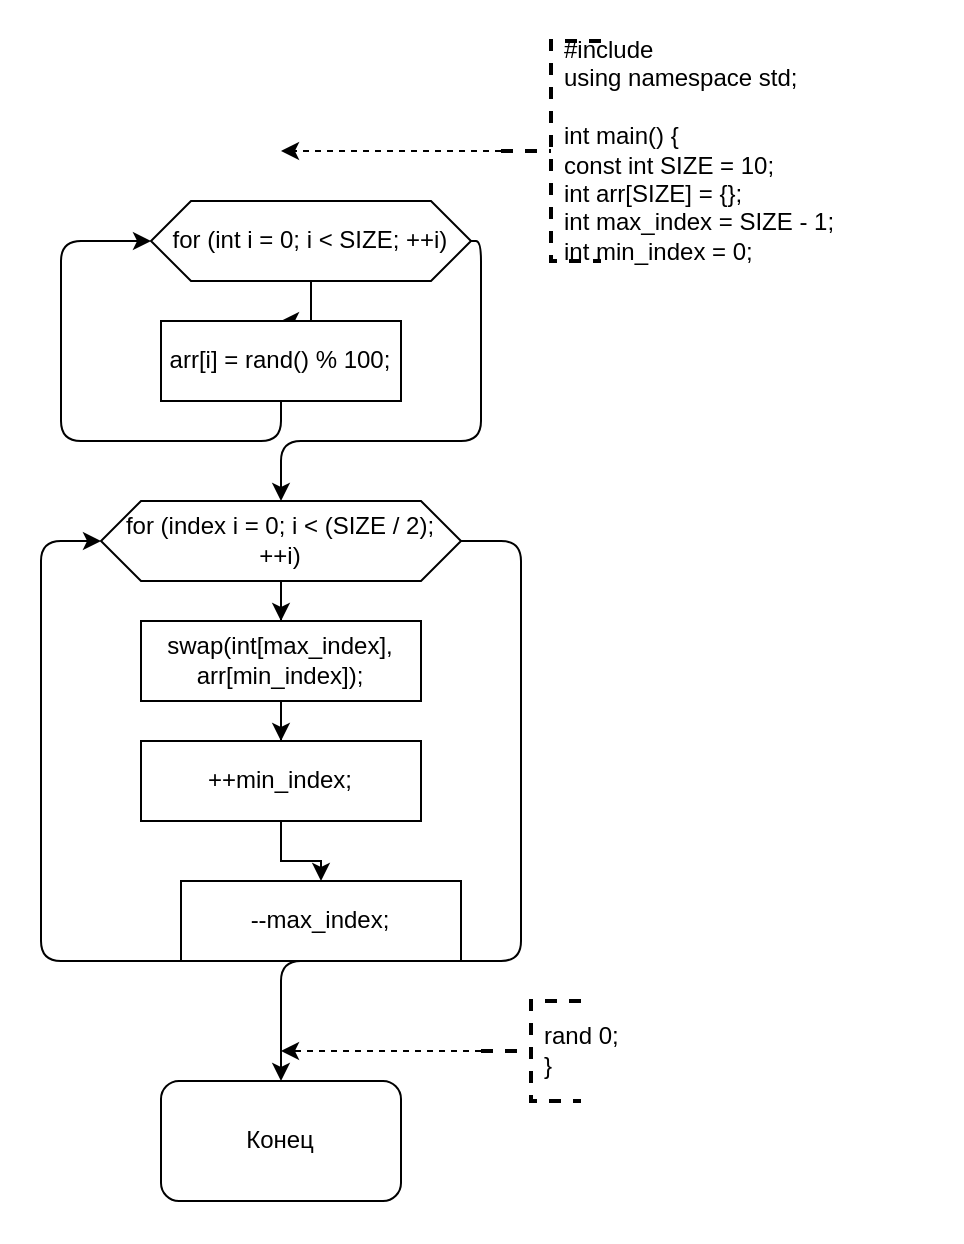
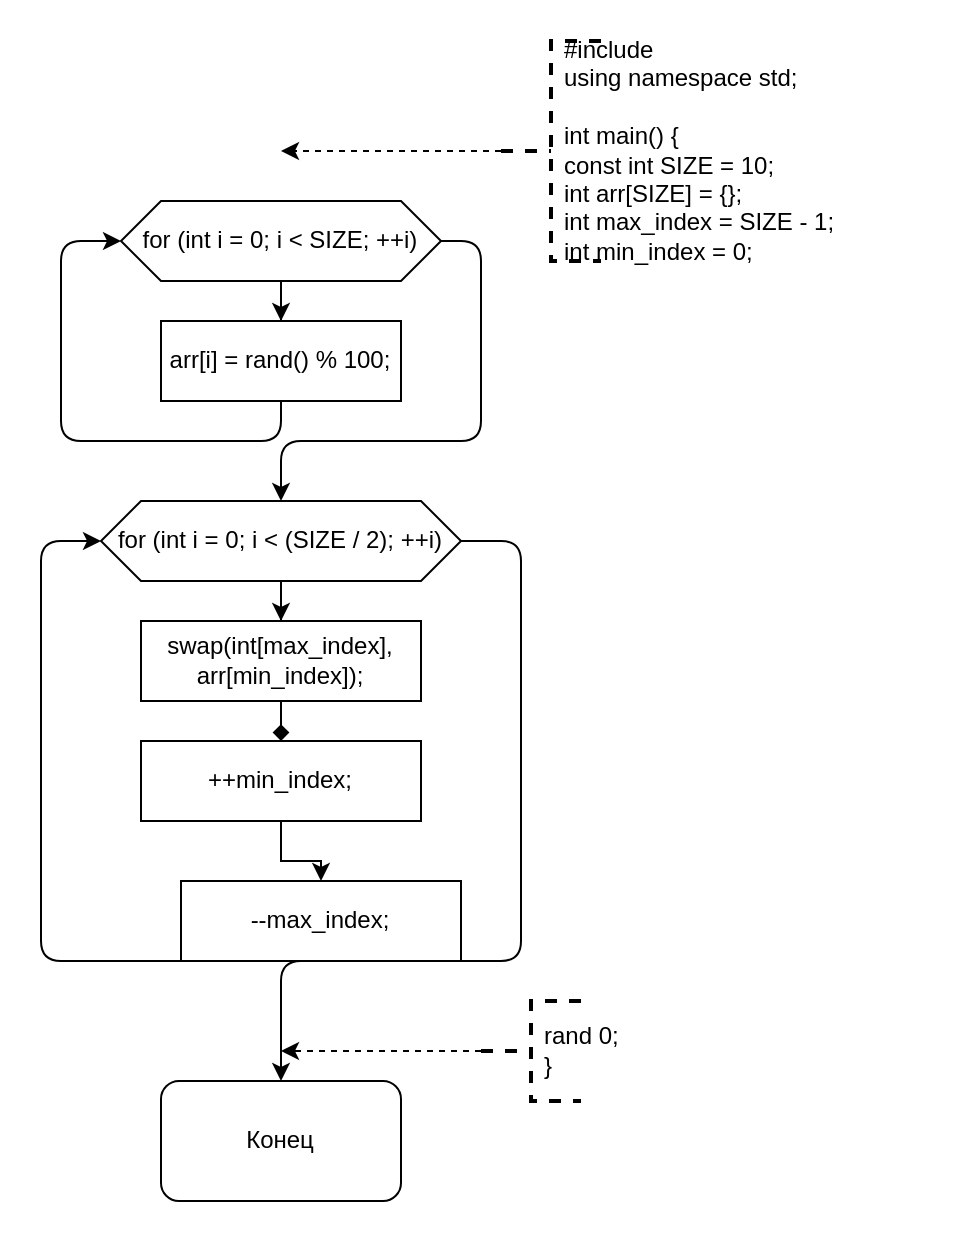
  <mxCell id="0" />
  <mxCell id="1" parent="0" />
  <mxCell id="2" style="edgeStyle=orthogonalEdgeStyle;rounded=0;orthogonalLoop=1;jettySize=auto;html=1;" edge="1" parent="1" source="3" target="4"><mxGeometry relative="1" as="geometry" /></mxCell>
- <mxCell id="3" value="for (int i = 0; i &amp;lt; SIZE; ++i)" style="shape=hexagon;perimeter=hexagonPerimeter2;whiteSpace=wrap;html=1;fixedSize=1;" vertex="1" parent="1"><mxGeometry x="75" y="100" width="160" height="40" as="geometry" /></mxCell>
+ <mxCell id="3" value="for (int i = 0; i &amp;lt; SIZE; ++i)" style="shape=hexagon;perimeter=hexagonPerimeter2;whiteSpace=wrap;html=1;fixedSize=1;" vertex="1" parent="1"><mxGeometry x="60" y="100" width="160" height="40" as="geometry" /></mxCell>
  <mxCell id="4" value="arr[i] = rand() % 100;" style="rounded=0;whiteSpace=wrap;html=1;" vertex="1" parent="1"><mxGeometry x="80" y="160" width="120" height="40" as="geometry" /></mxCell>
  <mxCell id="5" value="" style="endArrow=classic;html=1;exitX=0.5;exitY=1;exitDx=0;exitDy=0;entryX=0;entryY=0.5;entryDx=0;entryDy=0;" edge="1" parent="1" source="4" target="3"><mxGeometry width="50" height="50" relative="1" as="geometry"><mxPoint x="130" y="310" as="sourcePoint" /><mxPoint x="180" y="260" as="targetPoint" /><Array as="points"><mxPoint x="140" y="220" /><mxPoint x="30" y="220" /><mxPoint x="30" y="120" /></Array></mxGeometry></mxCell>
  <mxCell id="6" value="" style="endArrow=classic;html=1;exitX=1;exitY=0.5;exitDx=0;exitDy=0;" edge="1" parent="1" source="3"><mxGeometry width="50" height="50" relative="1" as="geometry"><mxPoint x="130" y="310" as="sourcePoint" /><mxPoint x="140" y="250" as="targetPoint" /><Array as="points"><mxPoint x="240" y="120" /><mxPoint x="240" y="220" /><mxPoint x="140" y="220" /></Array></mxGeometry></mxCell>
  <mxCell id="7" value="Конец" style="rounded=1;whiteSpace=wrap;html=1;" vertex="1" parent="1"><mxGeometry x="80" y="540" width="120" height="60" as="geometry" /></mxCell>
  <mxCell id="8" style="edgeStyle=orthogonalEdgeStyle;rounded=0;orthogonalLoop=1;jettySize=auto;html=1;dashed=1;" edge="1" parent="1" source="9"><mxGeometry relative="1" as="geometry"><mxPoint x="140" y="75" as="targetPoint" /></mxGeometry></mxCell>
  <mxCell id="9" value="" style="strokeWidth=2;html=1;shape=mxgraph.flowchart.annotation_2;align=left;labelPosition=right;pointerEvents=1;dashed=1;" vertex="1" parent="1"><mxGeometry x="250" y="20" width="50" height="110" as="geometry" /></mxCell>
  <mxCell id="10" value="#include&amp;nbsp;&lt;br&gt;using namespace std;&lt;br&gt;&lt;br&gt;int main() {&lt;br&gt;const int SIZE = 10;&lt;br&gt;int arr[SIZE] = {};&lt;br&gt;int max_index = SIZE - 1;&lt;br&gt;int min_index = 0;" style="text;html=1;strokeColor=none;fillColor=none;align=left;verticalAlign=middle;whiteSpace=wrap;rounded=0;dashed=1;" vertex="1" parent="1"><mxGeometry x="280" y="20" width="180" height="110" as="geometry" /></mxCell>
  <mxCell id="11" style="edgeStyle=orthogonalEdgeStyle;rounded=0;orthogonalLoop=1;jettySize=auto;html=1;dashed=1;" edge="1" parent="1" source="12"><mxGeometry relative="1" as="geometry"><mxPoint x="140" y="525" as="targetPoint" /></mxGeometry></mxCell>
  <mxCell id="12" value="" style="strokeWidth=2;html=1;shape=mxgraph.flowchart.annotation_2;align=left;labelPosition=right;pointerEvents=1;dashed=1;" vertex="1" parent="1"><mxGeometry x="240" y="500" width="50" height="50" as="geometry" /></mxCell>
  <mxCell id="13" value="rand 0;&lt;br&gt;}" style="text;html=1;strokeColor=none;fillColor=none;align=left;verticalAlign=middle;whiteSpace=wrap;rounded=0;dashed=1;" vertex="1" parent="1"><mxGeometry x="270" y="500" width="110" height="50" as="geometry" /></mxCell>
  <mxCell id="14" style="edgeStyle=orthogonalEdgeStyle;rounded=0;orthogonalLoop=1;jettySize=auto;html=1;" edge="1" parent="1" source="15" target="17"><mxGeometry relative="1" as="geometry" /></mxCell>
- <mxCell id="15" value="for (index i = 0; i &amp;lt; (SIZE / 2); ++i)" style="shape=hexagon;perimeter=hexagonPerimeter2;whiteSpace=wrap;html=1;fixedSize=1;" vertex="1" parent="1"><mxGeometry x="50" y="250" width="180" height="40" as="geometry" /></mxCell>
- <mxCell id="16" style="edgeStyle=orthogonalEdgeStyle;rounded=0;orthogonalLoop=1;jettySize=auto;html=1;" edge="1" parent="1" source="17" target="19"><mxGeometry relative="1" as="geometry" /></mxCell>
+ <mxCell id="15" value="for (int i = 0; i &amp;lt; (SIZE / 2); ++i)" style="shape=hexagon;perimeter=hexagonPerimeter2;whiteSpace=wrap;html=1;fixedSize=1;" vertex="1" parent="1"><mxGeometry x="50" y="250" width="180" height="40" as="geometry" /></mxCell>
+ <mxCell id="16" style="edgeStyle=orthogonalEdgeStyle;rounded=0;orthogonalLoop=1;jettySize=auto;html=1;endArrow=diamond;" edge="1" parent="1" source="17" target="19"><mxGeometry relative="1" as="geometry" /></mxCell>
  <mxCell id="17" value="swap(int[max_index], arr[min_index]);" style="rounded=0;whiteSpace=wrap;html=1;" vertex="1" parent="1"><mxGeometry x="70" y="310" width="140" height="40" as="geometry" /></mxCell>
  <mxCell id="18" style="edgeStyle=orthogonalEdgeStyle;rounded=0;orthogonalLoop=1;jettySize=auto;html=1;" edge="1" parent="1" source="19" target="20"><mxGeometry relative="1" as="geometry" /></mxCell>
  <mxCell id="19" value="++min_index;" style="rounded=0;whiteSpace=wrap;html=1;" vertex="1" parent="1"><mxGeometry x="70" y="370" width="140" height="40" as="geometry" /></mxCell>
  <mxCell id="20" value="--max_index;" style="rounded=0;whiteSpace=wrap;html=1;" vertex="1" parent="1"><mxGeometry x="90" y="440" width="140" height="40" as="geometry" /></mxCell>
  <mxCell id="21" value="" style="endArrow=classic;html=1;exitX=0.5;exitY=1;exitDx=0;exitDy=0;entryX=0;entryY=0.5;entryDx=0;entryDy=0;" edge="1" parent="1" source="20" target="15"><mxGeometry width="50" height="50" relative="1" as="geometry"><mxPoint x="150" y="480" as="sourcePoint" /><mxPoint x="180" y="350" as="targetPoint" /><Array as="points"><mxPoint x="140" y="480" /><mxPoint x="20" y="480" /><mxPoint x="20" y="270" /></Array></mxGeometry></mxCell>
  <mxCell id="22" value="" style="endArrow=classic;html=1;exitX=1;exitY=0.5;exitDx=0;exitDy=0;" edge="1" parent="1" source="15"><mxGeometry width="50" height="50" relative="1" as="geometry"><mxPoint x="130" y="500" as="sourcePoint" /><mxPoint x="140" y="540" as="targetPoint" /><Array as="points"><mxPoint x="260" y="270" /><mxPoint x="260" y="480" /><mxPoint x="140" y="480" /></Array></mxGeometry></mxCell>
